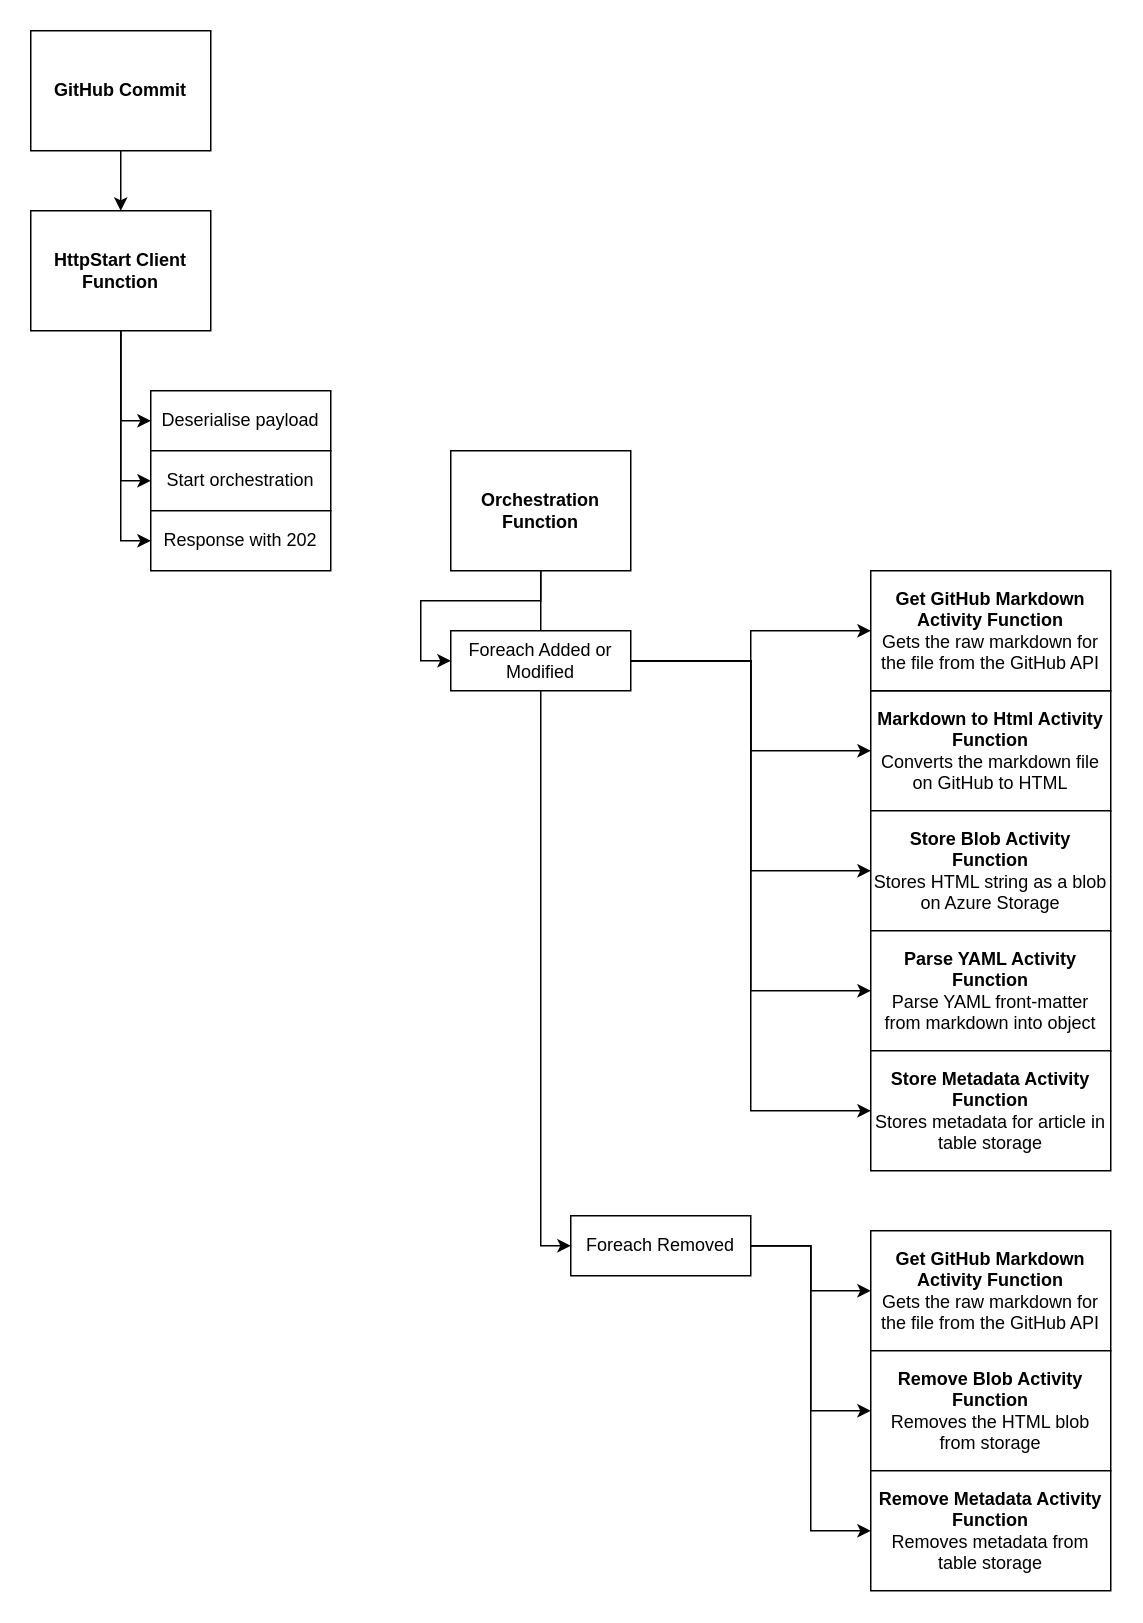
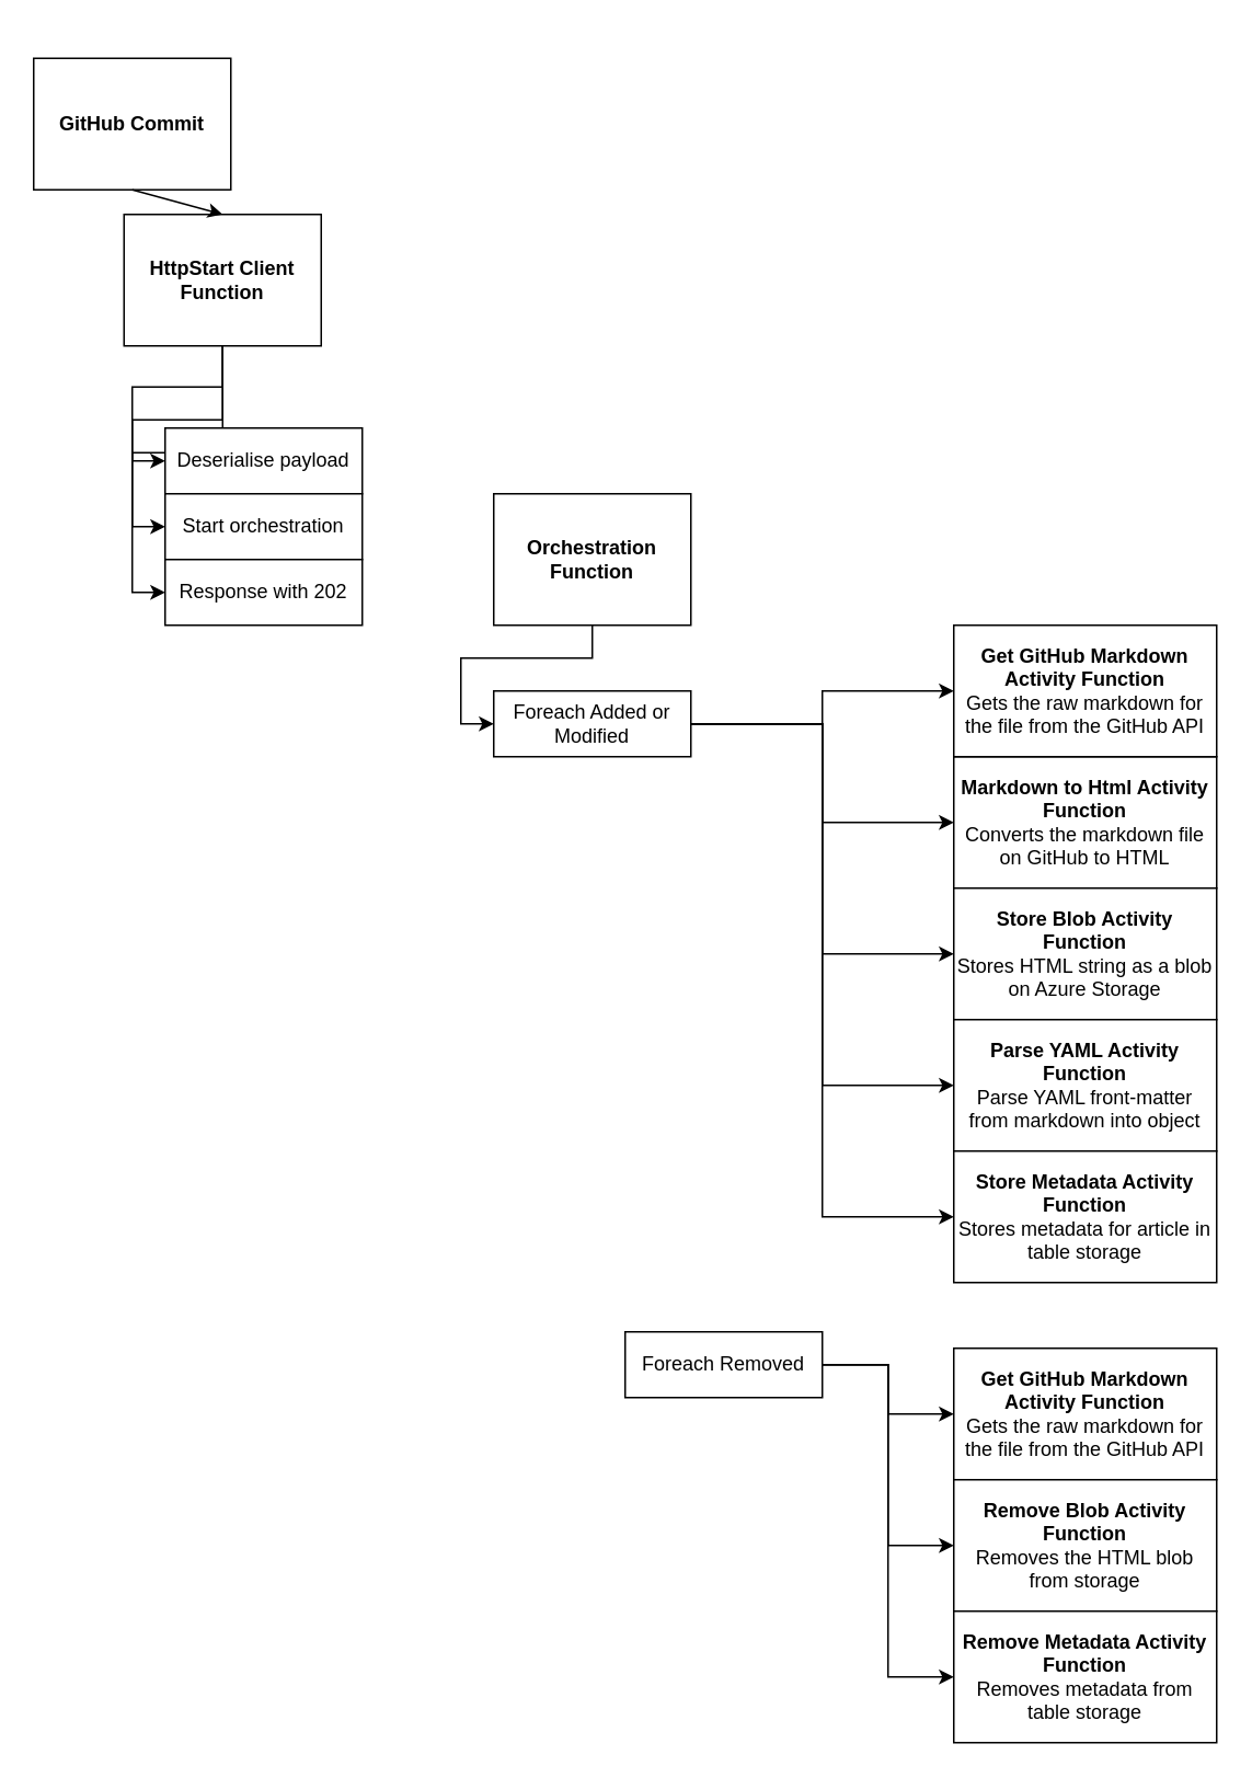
  <mxCell id="0" />
  <mxCell id="1" parent="0" />
- <mxCell id="2" value="&lt;b&gt;GitHub Commit&lt;/b&gt;" style="rounded=0;whiteSpace=wrap;html=1;" vertex="1" parent="1"><mxGeometry x="20" y="20" width="120" height="80" as="geometry" /></mxCell>
+ <mxCell id="2" value="&lt;b&gt;GitHub Commit&lt;/b&gt;" style="rounded=0;whiteSpace=wrap;html=1;" vertex="1" parent="1"><mxGeometry x="20" y="35" width="120" height="80" as="geometry" /></mxCell>
  <mxCell id="3" style="edgeStyle=orthogonalEdgeStyle;rounded=0;orthogonalLoop=1;jettySize=auto;html=1;exitX=0.5;exitY=1;exitDx=0;exitDy=0;entryX=0;entryY=0.5;entryDx=0;entryDy=0;" edge="1" parent="1" source="6" target="8"><mxGeometry relative="1" as="geometry" /></mxCell>
  <mxCell id="4" style="edgeStyle=orthogonalEdgeStyle;rounded=0;orthogonalLoop=1;jettySize=auto;html=1;exitX=0.5;exitY=1;exitDx=0;exitDy=0;entryX=0;entryY=0.5;entryDx=0;entryDy=0;" edge="1" parent="1" source="6" target="9"><mxGeometry relative="1" as="geometry" /></mxCell>
  <mxCell id="5" style="edgeStyle=orthogonalEdgeStyle;rounded=0;orthogonalLoop=1;jettySize=auto;html=1;exitX=0.5;exitY=1;exitDx=0;exitDy=0;entryX=0;entryY=0.5;entryDx=0;entryDy=0;" edge="1" parent="1" source="6" target="10"><mxGeometry relative="1" as="geometry" /></mxCell>
- <mxCell id="6" value="&lt;b&gt;HttpStart Client Function&lt;/b&gt;" style="rounded=0;whiteSpace=wrap;html=1;" vertex="1" parent="1"><mxGeometry x="20" y="140" width="120" height="80" as="geometry" /></mxCell>
+ <mxCell id="6" value="&lt;b&gt;HttpStart Client Function&lt;/b&gt;" style="rounded=0;whiteSpace=wrap;html=1;" vertex="1" parent="1"><mxGeometry x="75" y="130" width="120" height="80" as="geometry" /></mxCell>
  <mxCell id="7" value="" style="endArrow=classic;html=1;exitX=0.5;exitY=1;exitDx=0;exitDy=0;entryX=0.5;entryY=0;entryDx=0;entryDy=0;" edge="1" parent="1" source="2" target="6"><mxGeometry width="50" height="50" relative="1" as="geometry"><mxPoint x="330" y="450" as="sourcePoint" /><mxPoint x="380" y="400" as="targetPoint" /></mxGeometry></mxCell>
  <mxCell id="8" value="Deserialise payload" style="rounded=0;whiteSpace=wrap;html=1;" vertex="1" parent="1"><mxGeometry x="100" y="260" width="120" height="40" as="geometry" /></mxCell>
  <mxCell id="9" value="Start orchestration" style="rounded=0;whiteSpace=wrap;html=1;" vertex="1" parent="1"><mxGeometry x="100" y="300" width="120" height="40" as="geometry" /></mxCell>
  <mxCell id="10" value="Response with 202" style="rounded=0;whiteSpace=wrap;html=1;" vertex="1" parent="1"><mxGeometry x="100" y="340" width="120" height="40" as="geometry" /></mxCell>
  <mxCell id="11" style="edgeStyle=orthogonalEdgeStyle;rounded=0;orthogonalLoop=1;jettySize=auto;html=1;exitX=0.5;exitY=1;exitDx=0;exitDy=0;entryX=0;entryY=0.5;entryDx=0;entryDy=0;" edge="1" parent="1" source="13" target="20"><mxGeometry relative="1" as="geometry" /></mxCell>
- <mxCell id="12" style="edgeStyle=orthogonalEdgeStyle;rounded=0;orthogonalLoop=1;jettySize=auto;html=1;exitX=0.5;exitY=1;exitDx=0;exitDy=0;entryX=0;entryY=0.5;entryDx=0;entryDy=0;" edge="1" parent="1" source="13" target="24"><mxGeometry relative="1" as="geometry" /></mxCell>
  <mxCell id="13" value="&lt;b&gt;Orchestration Function&lt;/b&gt;" style="rounded=0;whiteSpace=wrap;html=1;" vertex="1" parent="1"><mxGeometry x="300" y="300" width="120" height="80" as="geometry" /></mxCell>
  <mxCell id="14" value="&lt;b&gt;Markdown to Html Activity Function&lt;/b&gt;&lt;br&gt;Converts the markdown file on GitHub to HTML" style="rounded=0;whiteSpace=wrap;html=1;" vertex="1" parent="1"><mxGeometry x="580" y="460" width="160" height="80" as="geometry" /></mxCell>
  <mxCell id="15" style="edgeStyle=orthogonalEdgeStyle;rounded=0;orthogonalLoop=1;jettySize=auto;html=1;exitX=1;exitY=0.5;exitDx=0;exitDy=0;entryX=0;entryY=0.5;entryDx=0;entryDy=0;" edge="1" parent="1" source="20" target="25"><mxGeometry relative="1" as="geometry" /></mxCell>
  <mxCell id="16" style="edgeStyle=orthogonalEdgeStyle;rounded=0;orthogonalLoop=1;jettySize=auto;html=1;exitX=1;exitY=0.5;exitDx=0;exitDy=0;entryX=0;entryY=0.5;entryDx=0;entryDy=0;" edge="1" parent="1" source="20" target="14"><mxGeometry relative="1" as="geometry" /></mxCell>
  <mxCell id="17" style="edgeStyle=orthogonalEdgeStyle;rounded=0;orthogonalLoop=1;jettySize=auto;html=1;exitX=1;exitY=0.5;exitDx=0;exitDy=0;entryX=0;entryY=0.5;entryDx=0;entryDy=0;" edge="1" parent="1" source="20" target="26"><mxGeometry relative="1" as="geometry" /></mxCell>
  <mxCell id="18" style="edgeStyle=orthogonalEdgeStyle;rounded=0;orthogonalLoop=1;jettySize=auto;html=1;exitX=1;exitY=0.5;exitDx=0;exitDy=0;entryX=0;entryY=0.5;entryDx=0;entryDy=0;" edge="1" parent="1" source="20" target="27"><mxGeometry relative="1" as="geometry" /></mxCell>
  <mxCell id="19" style="edgeStyle=orthogonalEdgeStyle;rounded=0;orthogonalLoop=1;jettySize=auto;html=1;exitX=1;exitY=0.5;exitDx=0;exitDy=0;entryX=0;entryY=0.5;entryDx=0;entryDy=0;" edge="1" parent="1" source="20" target="28"><mxGeometry relative="1" as="geometry" /></mxCell>
  <mxCell id="20" value="Foreach Added or Modified" style="rounded=0;whiteSpace=wrap;html=1;" vertex="1" parent="1"><mxGeometry x="300" y="420" width="120" height="40" as="geometry" /></mxCell>
  <mxCell id="21" style="edgeStyle=orthogonalEdgeStyle;rounded=0;orthogonalLoop=1;jettySize=auto;html=1;exitX=1;exitY=0.5;exitDx=0;exitDy=0;" edge="1" parent="1" source="24" target="29"><mxGeometry relative="1" as="geometry" /></mxCell>
  <mxCell id="22" style="edgeStyle=orthogonalEdgeStyle;rounded=0;orthogonalLoop=1;jettySize=auto;html=1;exitX=1;exitY=0.5;exitDx=0;exitDy=0;entryX=0;entryY=0.5;entryDx=0;entryDy=0;" edge="1" parent="1" source="24" target="30"><mxGeometry relative="1" as="geometry" /></mxCell>
  <mxCell id="23" style="edgeStyle=orthogonalEdgeStyle;rounded=0;orthogonalLoop=1;jettySize=auto;html=1;exitX=1;exitY=0.5;exitDx=0;exitDy=0;entryX=0;entryY=0.5;entryDx=0;entryDy=0;" edge="1" parent="1" source="24" target="31"><mxGeometry relative="1" as="geometry" /></mxCell>
  <mxCell id="24" value="Foreach Removed" style="rounded=0;whiteSpace=wrap;html=1;" vertex="1" parent="1"><mxGeometry x="380" y="810" width="120" height="40" as="geometry" /></mxCell>
  <mxCell id="25" value="&lt;b&gt;Get GitHub Markdown Activity Function&lt;/b&gt;&lt;br&gt;Gets the raw markdown for the file from the GitHub API" style="rounded=0;whiteSpace=wrap;html=1;" vertex="1" parent="1"><mxGeometry x="580" y="380" width="160" height="80" as="geometry" /></mxCell>
  <mxCell id="26" value="&lt;b&gt;Store Blob Activity Function&lt;/b&gt;&lt;br&gt;Stores HTML string as a blob on Azure Storage" style="rounded=0;whiteSpace=wrap;html=1;" vertex="1" parent="1"><mxGeometry x="580" y="540" width="160" height="80" as="geometry" /></mxCell>
  <mxCell id="27" value="&lt;b&gt;Parse YAML Activity Function&lt;/b&gt;&lt;br&gt;Parse YAML front-matter from markdown into object" style="rounded=0;whiteSpace=wrap;html=1;" vertex="1" parent="1"><mxGeometry x="580" y="620" width="160" height="80" as="geometry" /></mxCell>
  <mxCell id="28" value="&lt;b&gt;Store Metadata Activity Function&lt;/b&gt;&lt;br&gt;Stores metadata for article in table storage" style="rounded=0;whiteSpace=wrap;html=1;" vertex="1" parent="1"><mxGeometry x="580" y="700" width="160" height="80" as="geometry" /></mxCell>
  <mxCell id="29" value="&lt;b&gt;Get GitHub Markdown Activity Function&lt;/b&gt;&lt;br&gt;Gets the raw markdown for the file from the GitHub API" style="rounded=0;whiteSpace=wrap;html=1;" vertex="1" parent="1"><mxGeometry x="580" y="820" width="160" height="80" as="geometry" /></mxCell>
  <mxCell id="30" value="&lt;b&gt;Remove Blob Activity Function&lt;/b&gt;&lt;br&gt;Removes the HTML blob from storage" style="rounded=0;whiteSpace=wrap;html=1;" vertex="1" parent="1"><mxGeometry x="580" y="900" width="160" height="80" as="geometry" /></mxCell>
  <mxCell id="31" value="&lt;b&gt;Remove Metadata Activity Function&lt;/b&gt;&lt;br&gt;Removes metadata from table storage" style="rounded=0;whiteSpace=wrap;html=1;" vertex="1" parent="1"><mxGeometry x="580" y="980" width="160" height="80" as="geometry" /></mxCell>
